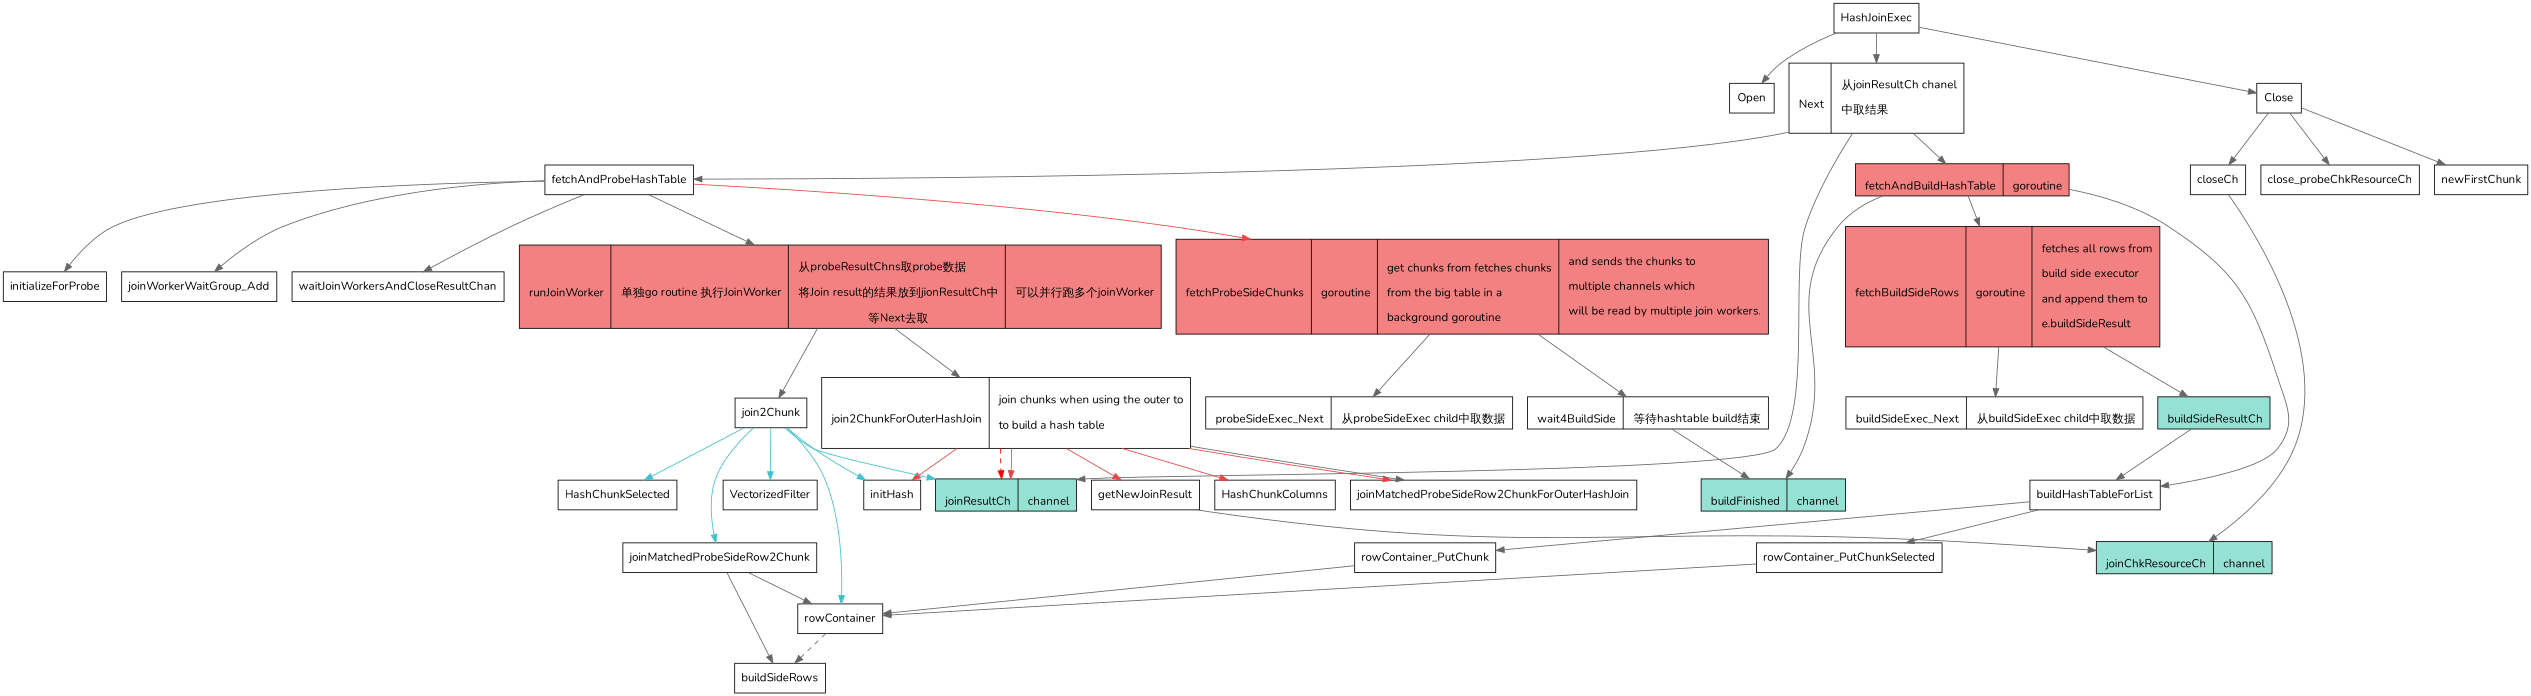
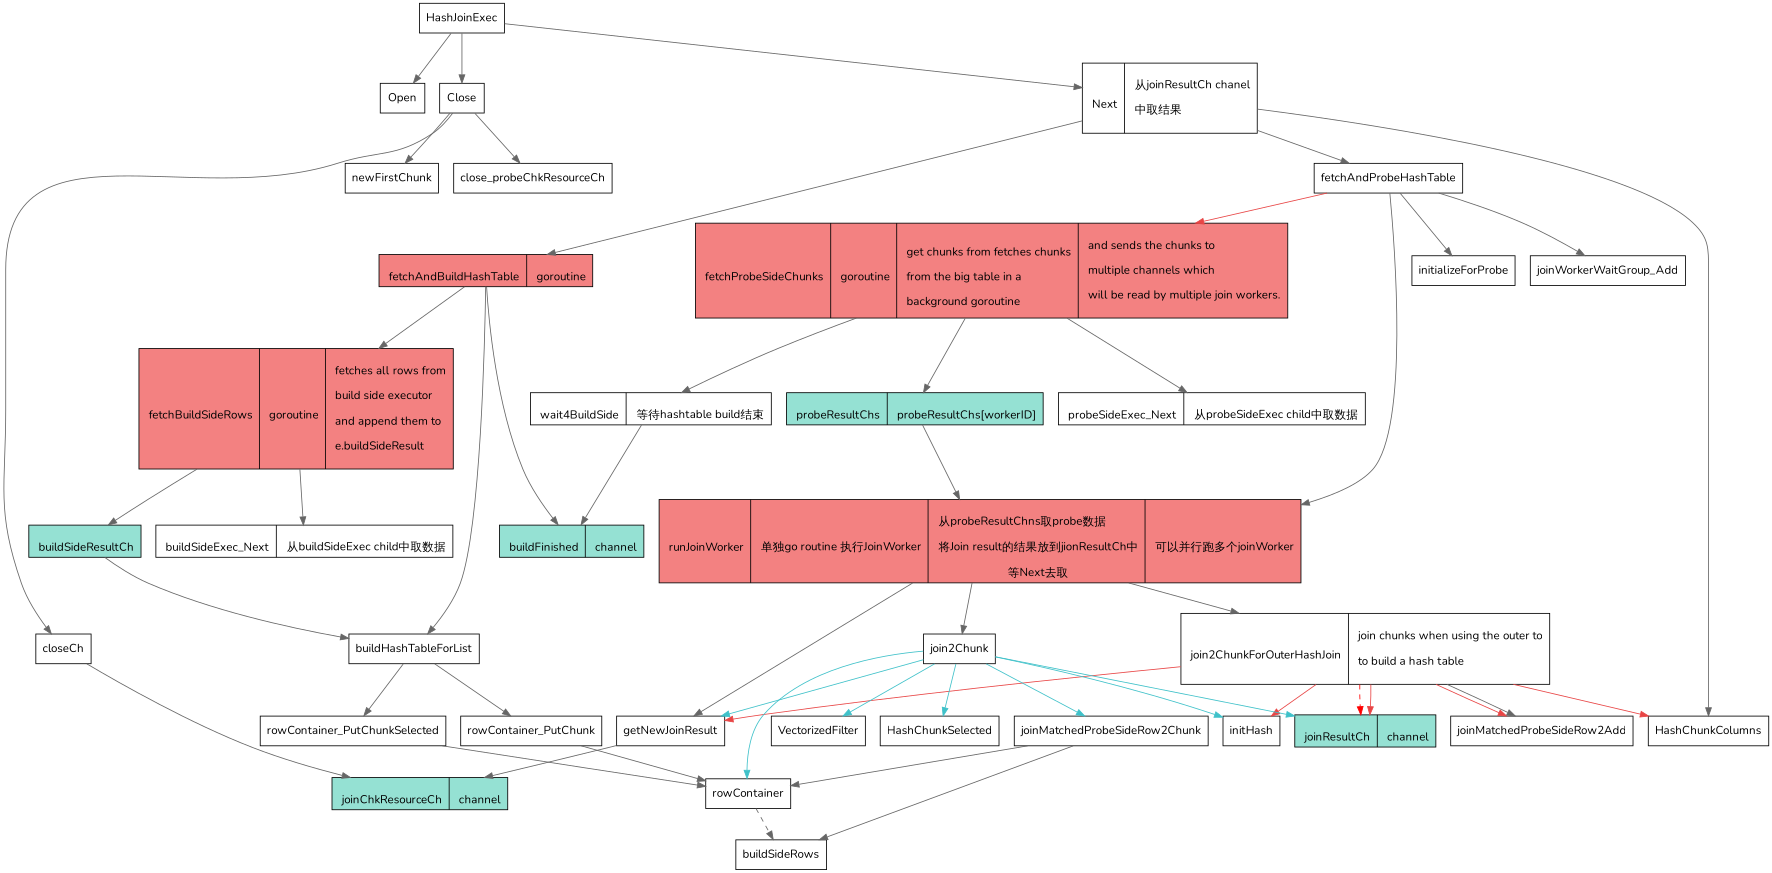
  digraph {
    fontname=Nunito
    newrank=true
    rankdir=TB
    node [fontname=Nunito shape=box]
    edge [color=gray40 fontname=Nunito]
    HashJoinExec
    Open
    n3 [label="{{\n      Next|\n      从joinResultCh chanel\l  \n      中取结果\l\n    }}" shape=record]
    Close
    n5 [fillcolor="#95e1d3" label="{{\n      joinResultCh|\n      channel\n    }}" shape=record style=filled]
    fetchAndProbeHashTable
    n7 [fillcolor="#f38181" label="{{\n      fetchAndBuildHashTable|\n      goroutine\n    }}" shape=record style=filled]
    closeCh
    close_probeChkResourceCh
    newFirstChunk
    initializeForProbe
    joinWorkerWaitGroup_Add
    n13 [fillcolor="#f38181" label="{{\n      runJoinWorker|\n      单独go routine 执行JoinWorker\l|\n      从probeResultChns取probe数据\l\n      将Join result的结果放到jionResultCh中\l\n      等Next去取|\n      可以并行跑多个joinWorker\n    }}" shape=record style=filled]
-   waitJoinWorkersAndCloseResultChan
    n15 [fillcolor="#f38181" label="{{\n      fetchProbeSideChunks|\n      goroutine\l|\n      get chunks from fetches chunks\l \n      from the big table in a \l \n      background goroutine\l|\n      and sends the chunks to \l \n      multiple channels which\l \n      will be read by multiple join workers.\l\n    }}" shape=record style=filled]
    n16 [fillcolor="#f38181" label="{{\n      fetchBuildSideRows\l|\n      goroutine\l|\n      fetches all rows from\l \n      build side executor\l\n      and append them to \l \n      e.buildSideResult\l\n    }}" shape=record style=filled]
    buildHashTableForList
    n18 [fillcolor="#95e1d3" label="{{\n      buildFinished|\n      channel\n    }}" shape=record style=filled]
    n19 [fillcolor="#95e1d3" label="{{\n      joinChkResourceCh|\n      channel\n    }}" shape=record style=filled]
    getNewJoinResult
    n21 [label="{{\n      join2ChunkForOuterHashJoin|\n      join chunks when using the outer to\l\n      to build a hash table\l\n    }}" shape=record]
    join2Chunk
    n23 [label="{{\n      probeSideExec_Next|\n      从probeSideExec child中取数据\n    }}" shape=record]
+   n24 [fillcolor="#95e1d3" label="{{\n      probeResultChs|\n      probeResultChs[workerID]\n    }}" shape=record style=filled]
    n25 [label="{{\n      wait4BuildSide|\n      等待hashtable build结束\n    }}" shape=record]
    n26 [fillcolor="#95e1d3" label="{{\n      buildSideResultCh\n    }}" shape=record style=filled]
    n27 [label="{{\n    buildSideExec_Next|\n    从buildSideExec child中取数据\n    }}" shape=record]
    rowContainer_PutChunk
    rowContainer_PutChunkSelected
    rowContainer
    buildSideRows
    initHash
    HashChunkColumns
-   joinMatchedProbeSideRow2ChunkForOuterHashJoin
+   joinMatchedProbeSideRow2ChunkForOuterHashJoin [label=joinMatchedProbeSideRow2Add]
    VectorizedFilter
    HashChunkSelected
    joinMatchedProbeSideRow2Chunk
    HashJoinExec -> Open
    HashJoinExec -> n3
    HashJoinExec -> Close
-   n3 -> n5
+   n3 -> HashChunkColumns
    n3 -> fetchAndProbeHashTable
    n3 -> n7
    Close -> closeCh
    Close -> close_probeChkResourceCh
    Close -> newFirstChunk
    fetchAndProbeHashTable -> initializeForProbe
    fetchAndProbeHashTable -> joinWorkerWaitGroup_Add
    fetchAndProbeHashTable -> n13
-   fetchAndProbeHashTable -> waitJoinWorkersAndCloseResultChan
    fetchAndProbeHashTable -> n15 [color="#e84545"]
    n7 -> n16
    n7 -> buildHashTableForList
    n7 -> n18
    closeCh -> n19
+   n13 -> getNewJoinResult
    n13 -> n21
    n13 -> join2Chunk
    n15 -> n23
+   n15 -> n24
    n15 -> n25
    n16 -> n26
    n16 -> n27
    buildHashTableForList -> rowContainer_PutChunk
    buildHashTableForList -> rowContainer_PutChunkSelected
    getNewJoinResult -> n19
    n21 -> n5 [color=red style=dashed]
    n21 -> n5 [color="#e84545"]
    n21 -> getNewJoinResult [color="#e84545"]
    n21 -> initHash [color="#e84545"]
    n21 -> HashChunkColumns [color="#e84545"]
    n21 -> joinMatchedProbeSideRow2ChunkForOuterHashJoin [color="#e84545"]
    n21 -> joinMatchedProbeSideRow2ChunkForOuterHashJoin
    join2Chunk -> n5 [color="#3fc1c9"]
+   join2Chunk -> getNewJoinResult [color="#3fc1c9"]
    join2Chunk -> rowContainer [color="#3fc1c9"]
    join2Chunk -> initHash [color="#3fc1c9"]
    join2Chunk -> VectorizedFilter [color="#3fc1c9"]
    join2Chunk -> HashChunkSelected [color="#3fc1c9"]
    join2Chunk -> joinMatchedProbeSideRow2Chunk [color="#3fc1c9"]
+   n24 -> n13
    n25 -> n18
    n26 -> buildHashTableForList
    rowContainer_PutChunk -> rowContainer
    rowContainer_PutChunkSelected -> rowContainer
    rowContainer -> buildSideRows [style=dashed]
    joinMatchedProbeSideRow2Chunk -> rowContainer
    joinMatchedProbeSideRow2Chunk -> buildSideRows
  }
